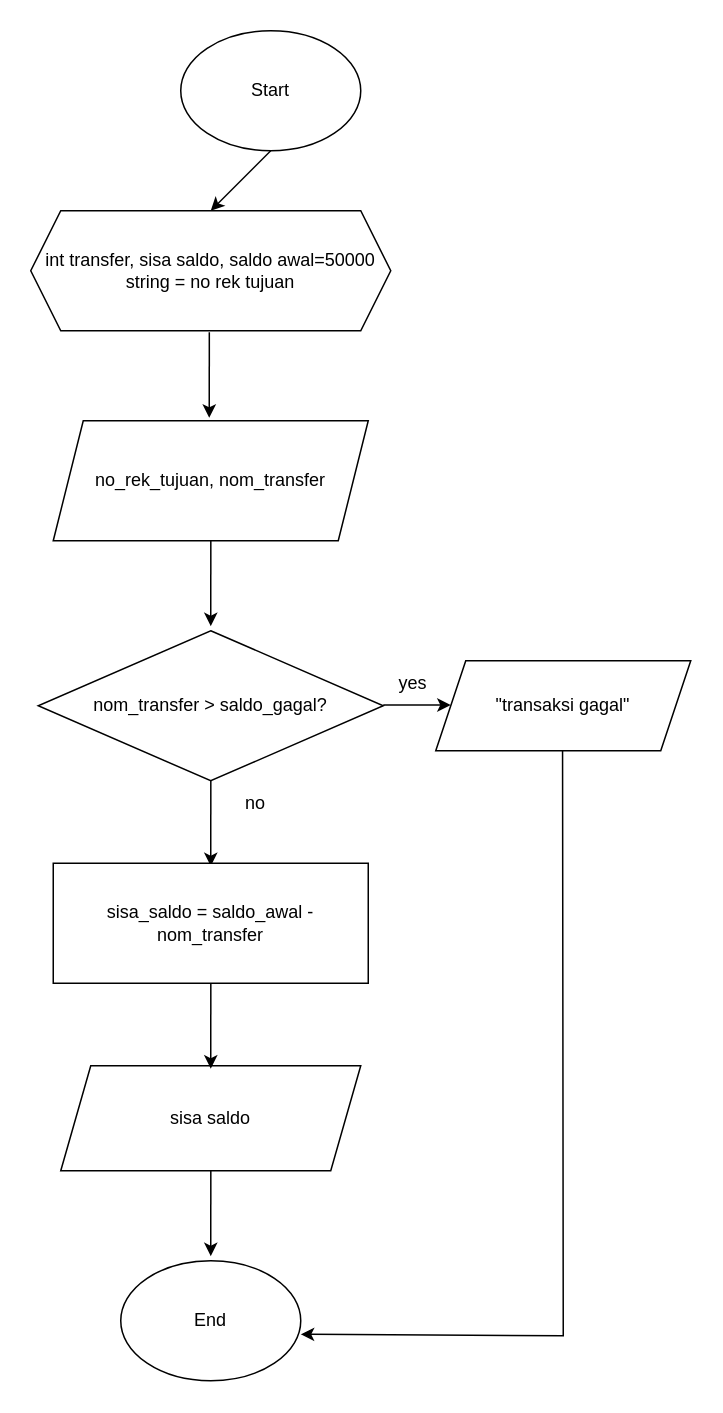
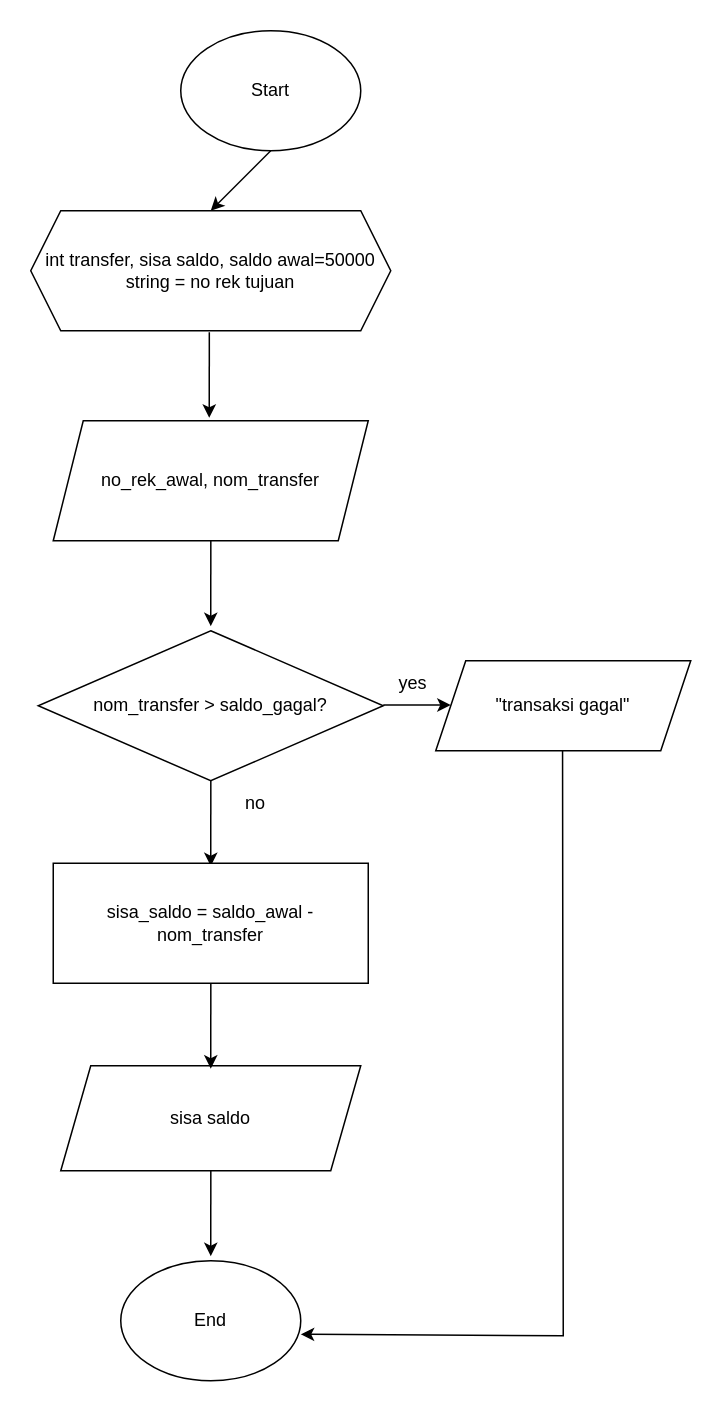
  <mxCell id="0" />
  <mxCell id="1" parent="0" />
  <mxCell id="2" value="Start" style="ellipse;whiteSpace=wrap;html=1;" vertex="1" parent="1"><mxGeometry x="120" y="20" width="120" height="80" as="geometry" /></mxCell>
  <mxCell id="3" value="" style="endArrow=classic;html=1;rounded=0;exitX=0.5;exitY=1;exitDx=0;exitDy=0;" edge="1" parent="1" source="2"><mxGeometry width="50" height="50" relative="1" as="geometry"><mxPoint x="130" y="120" as="sourcePoint" /><mxPoint x="140" y="140" as="targetPoint" /></mxGeometry></mxCell>
  <mxCell id="4" value="int transfer, sisa saldo, saldo awal=50000&lt;br&gt;string = no rek tujuan" style="shape=hexagon;perimeter=hexagonPerimeter2;whiteSpace=wrap;html=1;fixedSize=1;" vertex="1" parent="1"><mxGeometry x="20" y="140" width="240" height="80" as="geometry" /></mxCell>
  <mxCell id="5" value="" style="endArrow=classic;html=1;rounded=0;exitX=0.471;exitY=1.038;exitDx=0;exitDy=0;exitPerimeter=0;" edge="1" parent="1"><mxGeometry width="50" height="50" relative="1" as="geometry"><mxPoint x="139.04" y="221.04" as="sourcePoint" /><mxPoint x="139" y="278" as="targetPoint" /></mxGeometry></mxCell>
- <mxCell id="6" value="no_rek_tujuan, nom_transfer" style="shape=parallelogram;perimeter=parallelogramPerimeter;whiteSpace=wrap;html=1;fixedSize=1;" vertex="1" parent="1"><mxGeometry x="35" y="280" width="210" height="80" as="geometry" /></mxCell>
+ <mxCell id="6" value="no_rek_awal, nom_transfer" style="shape=parallelogram;perimeter=parallelogramPerimeter;whiteSpace=wrap;html=1;fixedSize=1;" vertex="1" parent="1"><mxGeometry x="35" y="280" width="210" height="80" as="geometry" /></mxCell>
  <mxCell id="7" value="" style="endArrow=classic;html=1;rounded=0;exitX=0.471;exitY=1.038;exitDx=0;exitDy=0;exitPerimeter=0;" edge="1" parent="1"><mxGeometry width="50" height="50" relative="1" as="geometry"><mxPoint x="140.04" y="360" as="sourcePoint" /><mxPoint x="140" y="416.96" as="targetPoint" /></mxGeometry></mxCell>
  <mxCell id="8" value="nom_transfer &amp;gt; saldo_gagal?" style="rhombus;whiteSpace=wrap;html=1;" vertex="1" parent="1"><mxGeometry x="25" y="420" width="230" height="100" as="geometry" /></mxCell>
  <mxCell id="9" value="" style="endArrow=classic;html=1;rounded=0;exitX=0.471;exitY=1.038;exitDx=0;exitDy=0;exitPerimeter=0;" edge="1" parent="1"><mxGeometry width="50" height="50" relative="1" as="geometry"><mxPoint x="140.04" y="520" as="sourcePoint" /><mxPoint x="140" y="576.96" as="targetPoint" /></mxGeometry></mxCell>
  <mxCell id="10" value="" style="endArrow=classic;html=1;rounded=0;exitX=0.471;exitY=1.038;exitDx=0;exitDy=0;exitPerimeter=0;" edge="1" parent="1"><mxGeometry width="50" height="50" relative="1" as="geometry"><mxPoint x="255" y="469.54" as="sourcePoint" /><mxPoint x="299.96" y="469.5" as="targetPoint" /></mxGeometry></mxCell>
  <mxCell id="11" value="&quot;transaksi gagal&quot;" style="shape=parallelogram;perimeter=parallelogramPerimeter;whiteSpace=wrap;html=1;fixedSize=1;" vertex="1" parent="1"><mxGeometry x="290" y="440" width="170" height="60" as="geometry" /></mxCell>
  <mxCell id="12" value="yes" style="text;html=1;strokeColor=none;fillColor=none;align=center;verticalAlign=middle;whiteSpace=wrap;rounded=0;" vertex="1" parent="1"><mxGeometry x="245" y="440" width="60" height="30" as="geometry" /></mxCell>
  <mxCell id="13" value="no" style="text;html=1;strokeColor=none;fillColor=none;align=center;verticalAlign=middle;whiteSpace=wrap;rounded=0;" vertex="1" parent="1"><mxGeometry x="140" y="520" width="60" height="30" as="geometry" /></mxCell>
  <mxCell id="14" value="" style="endArrow=classic;html=1;rounded=0;exitX=0.471;exitY=1.038;exitDx=0;exitDy=0;exitPerimeter=0;entryX=1;entryY=0.613;entryDx=0;entryDy=0;entryPerimeter=0;" edge="1" parent="1" target="19"><mxGeometry width="50" height="50" relative="1" as="geometry"><mxPoint x="374.54" y="500" as="sourcePoint" /><mxPoint x="374.5" y="556.96" as="targetPoint" /><Array as="points"><mxPoint x="375" y="890" /></Array></mxGeometry></mxCell>
  <mxCell id="15" value="sisa_saldo = saldo_awal - nom_transfer" style="rounded=0;whiteSpace=wrap;html=1;" vertex="1" parent="1"><mxGeometry x="35" y="575" width="210" height="80" as="geometry" /></mxCell>
  <mxCell id="16" value="sisa saldo" style="shape=parallelogram;perimeter=parallelogramPerimeter;whiteSpace=wrap;html=1;fixedSize=1;" vertex="1" parent="1"><mxGeometry x="40" y="710" width="200" height="70" as="geometry" /></mxCell>
  <mxCell id="17" value="" style="endArrow=classic;html=1;rounded=0;exitX=0.471;exitY=1.038;exitDx=0;exitDy=0;exitPerimeter=0;" edge="1" parent="1"><mxGeometry width="50" height="50" relative="1" as="geometry"><mxPoint x="140.04" y="655" as="sourcePoint" /><mxPoint x="140" y="711.96" as="targetPoint" /></mxGeometry></mxCell>
  <mxCell id="18" value="" style="endArrow=classic;html=1;rounded=0;exitX=0.471;exitY=1.038;exitDx=0;exitDy=0;exitPerimeter=0;" edge="1" parent="1"><mxGeometry width="50" height="50" relative="1" as="geometry"><mxPoint x="140.04" y="780" as="sourcePoint" /><mxPoint x="140" y="836.96" as="targetPoint" /></mxGeometry></mxCell>
  <mxCell id="19" value="End" style="ellipse;whiteSpace=wrap;html=1;" vertex="1" parent="1"><mxGeometry x="80" y="840" width="120" height="80" as="geometry" /></mxCell>
